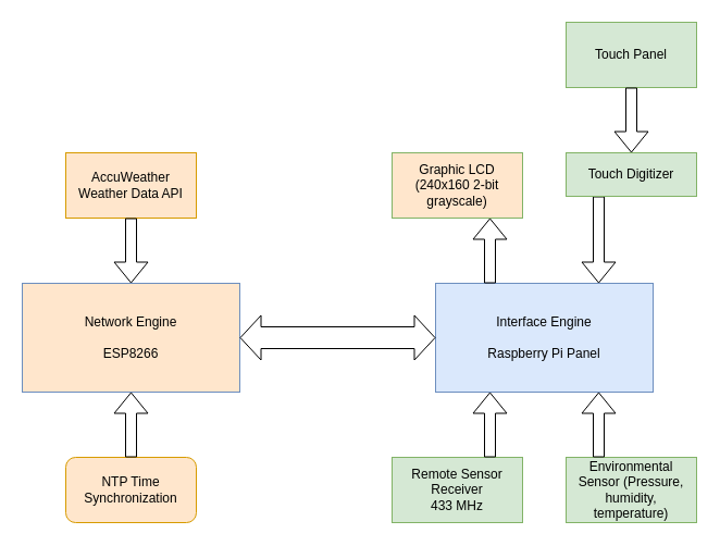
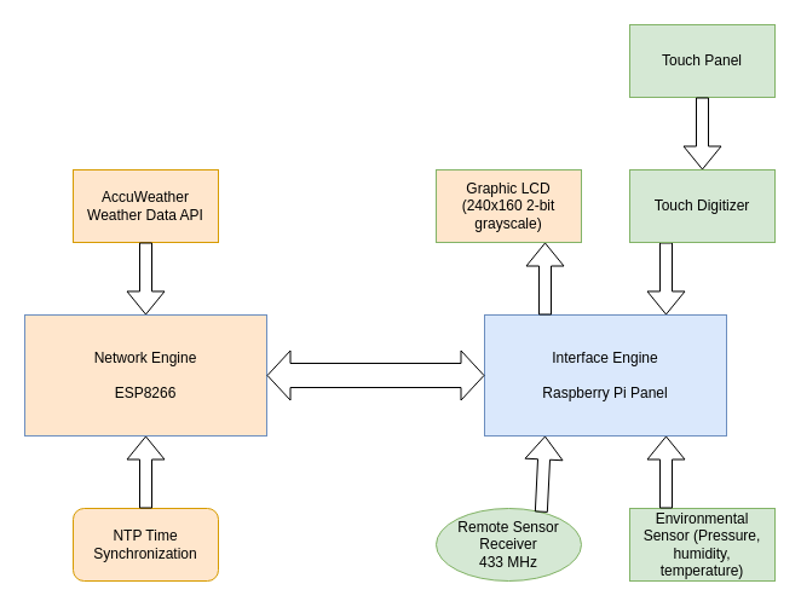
  <mxCell id="0" />
  <mxCell id="1" parent="0" />
  <mxCell id="2" value="&lt;div&gt;Network Engine&lt;/div&gt;&lt;div&gt;&lt;br&gt;&lt;/div&gt;&lt;div&gt;ESP8266&lt;br&gt;&lt;/div&gt;" style="rounded=0;whiteSpace=wrap;html=1;fillColor=#ffe6cc;strokeColor=#6c8ebf;" vertex="1" parent="1"><mxGeometry x="20" y="260" width="200" height="100" as="geometry" /></mxCell>
  <mxCell id="3" value="&lt;div&gt;Interface Engine&lt;/div&gt;&lt;div&gt;&lt;br&gt;&lt;/div&gt;&lt;div&gt;Raspberry Pi Panel&lt;br&gt;&lt;/div&gt;" style="rounded=0;whiteSpace=wrap;html=1;fillColor=#dae8fc;strokeColor=#6c8ebf;" vertex="1" parent="1"><mxGeometry x="400" y="260" width="200" height="100" as="geometry" /></mxCell>
  <mxCell id="4" value="" style="shape=flexArrow;endArrow=classic;startArrow=classic;html=1;rounded=0;exitX=1;exitY=0.5;exitDx=0;exitDy=0;entryX=0;entryY=0.5;entryDx=0;entryDy=0;endSize=6;startWidth=20;width=20;" edge="1" parent="1" source="2" target="3"><mxGeometry width="100" height="100" relative="1" as="geometry"><mxPoint x="290" y="420" as="sourcePoint" /><mxPoint x="390" y="320" as="targetPoint" /></mxGeometry></mxCell>
  <mxCell id="5" value="&lt;div&gt;Graphic LCD&lt;/div&gt;&lt;div&gt;(240x160 2-bit grayscale)&lt;br&gt;&lt;/div&gt;" style="rounded=0;whiteSpace=wrap;html=1;fillColor=#ffe6cc;strokeColor=#82b366;" vertex="1" parent="1"><mxGeometry x="360" y="140" width="120" height="60" as="geometry" /></mxCell>
  <mxCell id="6" value="" style="shape=flexArrow;endArrow=block;startArrow=none;html=1;rounded=0;entryX=0.75;entryY=1;entryDx=0;entryDy=0;exitX=0.25;exitY=0;exitDx=0;exitDy=0;endFill=0;startFill=0;" edge="1" parent="1" source="3" target="5"><mxGeometry width="100" height="100" relative="1" as="geometry"><mxPoint x="520" y="230" as="sourcePoint" /><mxPoint x="390" y="160" as="targetPoint" /></mxGeometry></mxCell>
  <mxCell id="7" value="Touch Panel" style="rounded=0;whiteSpace=wrap;html=1;fillColor=#d5e8d4;strokeColor=#82b366;" vertex="1" parent="1"><mxGeometry x="520" y="20" width="120" height="60" as="geometry" /></mxCell>
  <mxCell id="8" value="" style="shape=flexArrow;endArrow=none;startArrow=classic;html=1;rounded=0;exitX=0.75;exitY=0;exitDx=0;exitDy=0;endFill=0;entryX=0.25;entryY=1;entryDx=0;entryDy=0;" edge="1" parent="1" source="3" target="9"><mxGeometry width="100" height="100" relative="1" as="geometry"><mxPoint x="670" y="300" as="sourcePoint" /><mxPoint x="580" y="220" as="targetPoint" /></mxGeometry></mxCell>
- <mxCell id="9" value="Touch Digitizer" style="rounded=0;whiteSpace=wrap;html=1;fillColor=#d5e8d4;strokeColor=#82b366;" vertex="1" parent="1"><mxGeometry x="520" y="140" width="120" height="40" as="geometry" /></mxCell>
+ <mxCell id="9" value="Touch Digitizer" style="rounded=0;whiteSpace=wrap;html=1;fillColor=#d5e8d4;strokeColor=#82b366;" vertex="1" parent="1"><mxGeometry x="520" y="140" width="120" height="60" as="geometry" /></mxCell>
  <mxCell id="10" value="" style="shape=flexArrow;endArrow=none;startArrow=classic;html=1;rounded=0;exitX=0.5;exitY=0;exitDx=0;exitDy=0;endFill=0;entryX=0.5;entryY=1;entryDx=0;entryDy=0;" edge="1" parent="1" source="9" target="7"><mxGeometry width="100" height="100" relative="1" as="geometry"><mxPoint x="680" y="190" as="sourcePoint" /><mxPoint x="680" y="110" as="targetPoint" /></mxGeometry></mxCell>
- <mxCell id="11" value="&lt;div&gt;Remote Sensor Receiver&lt;/div&gt;&lt;div&gt;433 MHz&lt;br&gt;&lt;/div&gt;" style="rounded=0;whiteSpace=wrap;html=1;fillColor=#d5e8d4;strokeColor=#82b366;" vertex="1" parent="1"><mxGeometry x="360" y="420" width="120" height="60" as="geometry" /></mxCell>
+ <mxCell id="11" value="&lt;div&gt;Remote Sensor Receiver&lt;/div&gt;&lt;div&gt;433 MHz&lt;br&gt;&lt;/div&gt;" style="ellipse;whiteSpace=wrap;html=1;fillColor=#d5e8d4;strokeColor=#82b366;" vertex="1" parent="1"><mxGeometry x="360" y="420" width="120" height="60" as="geometry" /></mxCell>
  <mxCell id="12" value="" style="shape=flexArrow;endArrow=block;startArrow=none;html=1;rounded=0;entryX=0.25;entryY=1;entryDx=0;entryDy=0;exitX=0.75;exitY=0;exitDx=0;exitDy=0;endFill=0;startFill=0;" edge="1" parent="1" source="11" target="3"><mxGeometry width="100" height="100" relative="1" as="geometry"><mxPoint x="600" y="480" as="sourcePoint" /><mxPoint x="600" y="420" as="targetPoint" /></mxGeometry></mxCell>
  <mxCell id="13" value="Environmental Sensor (Pressure, humidity, temperature)" style="rounded=0;whiteSpace=wrap;html=1;fillColor=#d5e8d4;strokeColor=#82b366;" vertex="1" parent="1"><mxGeometry x="520" y="420" width="120" height="60" as="geometry" /></mxCell>
  <mxCell id="14" value="" style="shape=flexArrow;endArrow=block;startArrow=none;html=1;rounded=0;exitX=0.25;exitY=0;exitDx=0;exitDy=0;endFill=0;startFill=0;entryX=0.75;entryY=1;entryDx=0;entryDy=0;" edge="1" parent="1" source="13" target="3"><mxGeometry width="100" height="100" relative="1" as="geometry"><mxPoint x="519.31" y="430" as="sourcePoint" /><mxPoint x="519" y="370" as="targetPoint" /></mxGeometry></mxCell>
  <mxCell id="15" value="AccuWeather Weather Data API" style="rounded=0;whiteSpace=wrap;html=1;fillColor=#ffe6cc;strokeColor=#d79b00;" vertex="1" parent="1"><mxGeometry x="60" y="140" width="120" height="60" as="geometry" /></mxCell>
  <mxCell id="16" value="" style="shape=flexArrow;endArrow=none;startArrow=classic;html=1;rounded=0;exitX=0.5;exitY=0;exitDx=0;exitDy=0;endFill=0;entryX=0.5;entryY=1;entryDx=0;entryDy=0;" edge="1" parent="1" source="2" target="15"><mxGeometry width="100" height="100" relative="1" as="geometry"><mxPoint x="220" y="250" as="sourcePoint" /><mxPoint x="220" y="190" as="targetPoint" /></mxGeometry></mxCell>
  <mxCell id="17" value="NTP Time Synchronization" style="whiteSpace=wrap;html=1;fillColor=#ffe6cc;strokeColor=#d79b00;rounded=1;" vertex="1" parent="1"><mxGeometry x="60" y="420" width="120" height="60" as="geometry" /></mxCell>
  <mxCell id="18" value="" style="shape=flexArrow;endArrow=block;startArrow=none;html=1;rounded=0;entryX=0.5;entryY=1;entryDx=0;entryDy=0;exitX=0.5;exitY=0;exitDx=0;exitDy=0;endFill=0;startFill=0;" edge="1" parent="1" source="17" target="2"><mxGeometry width="100" height="100" relative="1" as="geometry"><mxPoint x="230" y="440" as="sourcePoint" /><mxPoint x="230" y="380" as="targetPoint" /></mxGeometry></mxCell>
